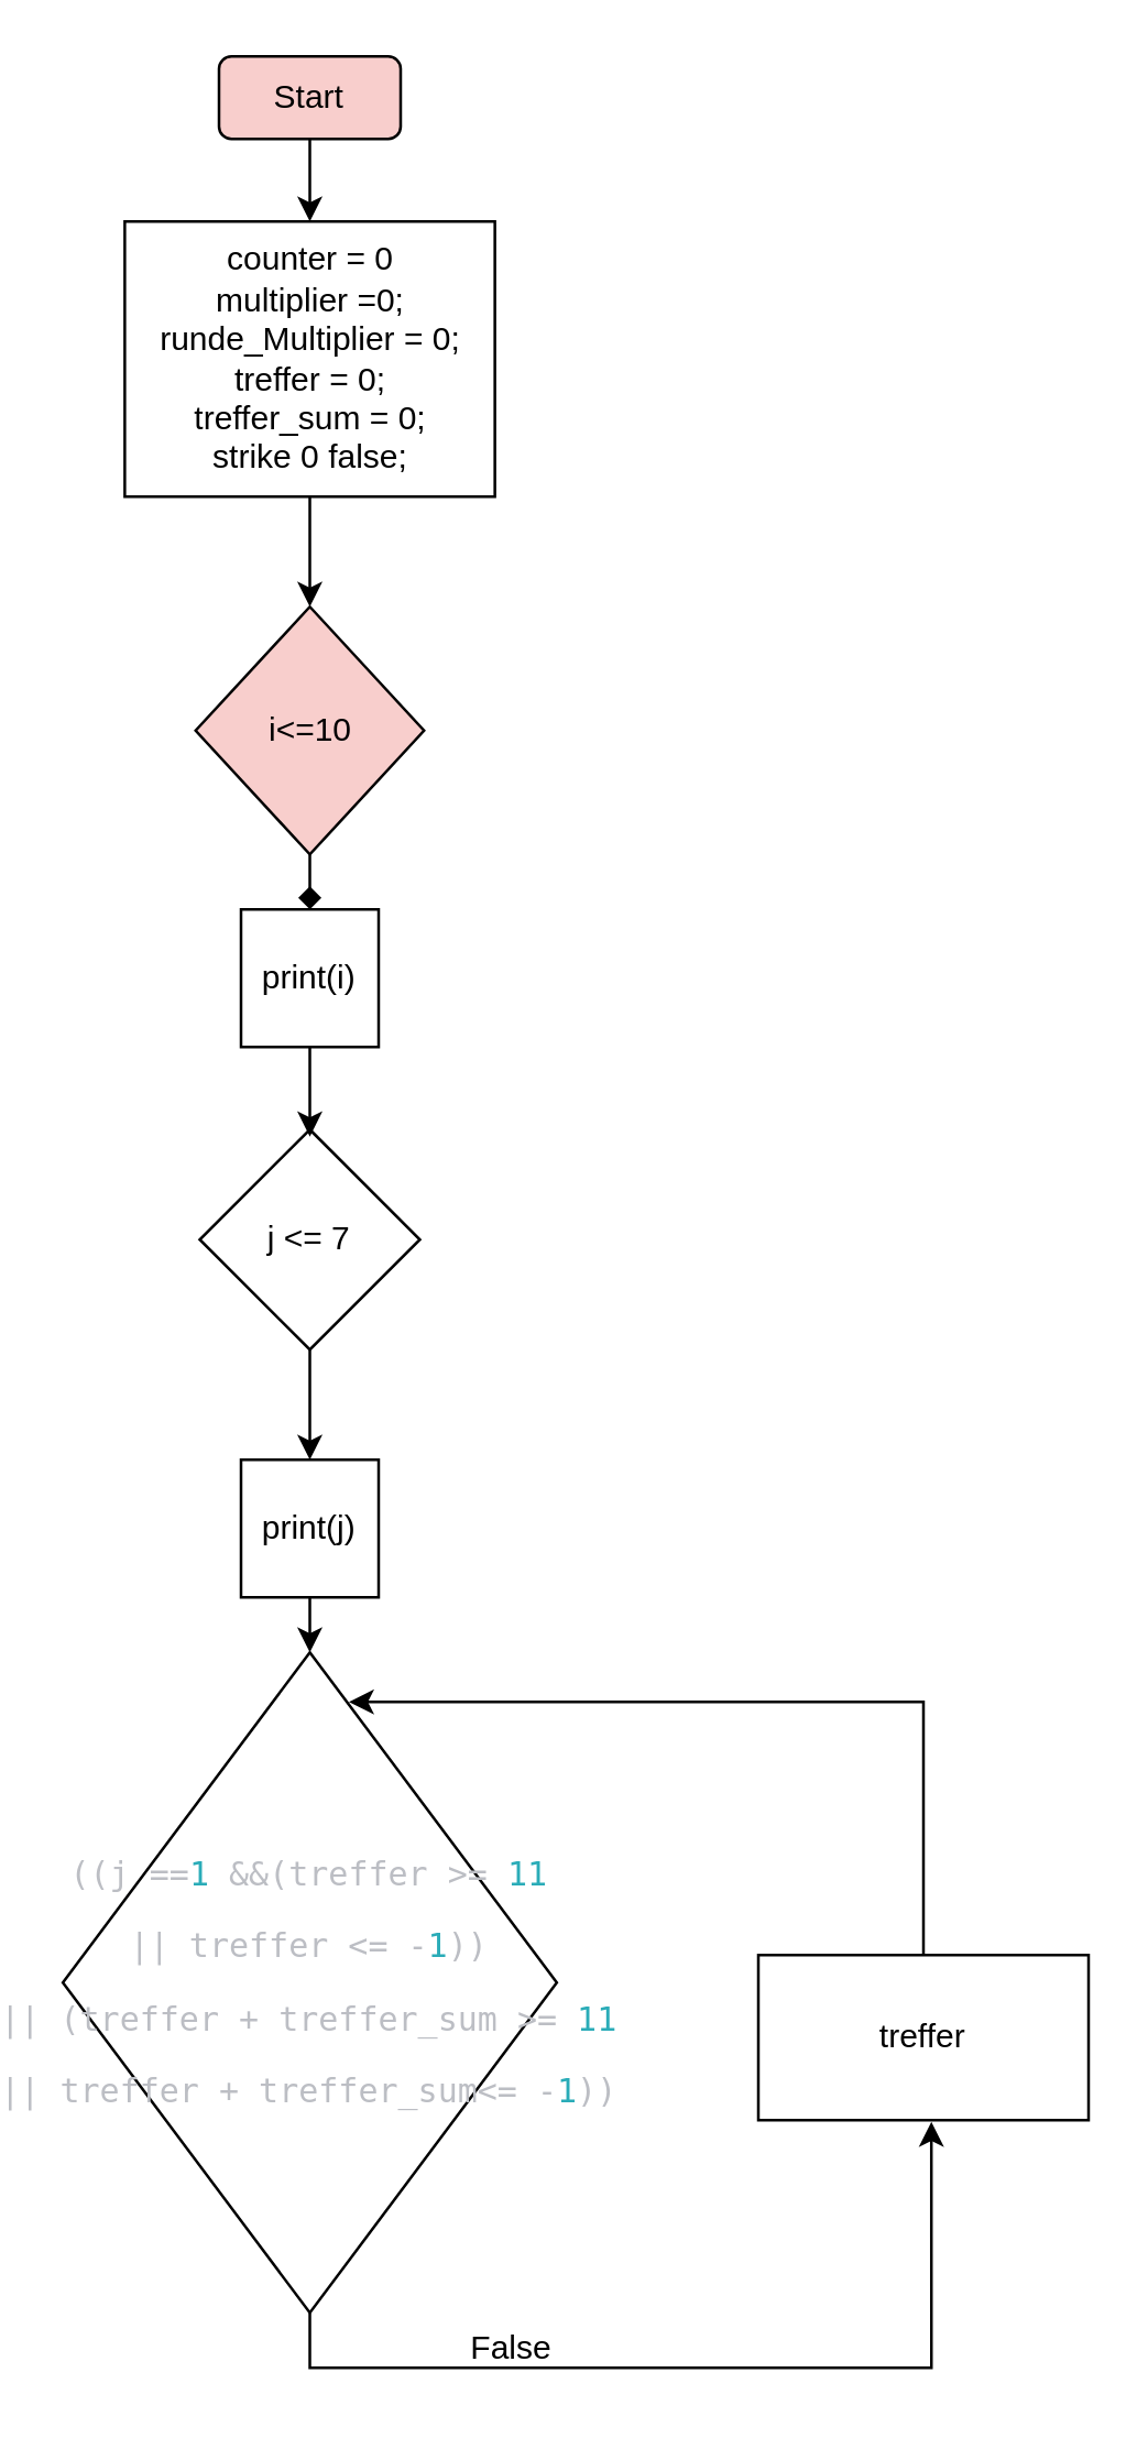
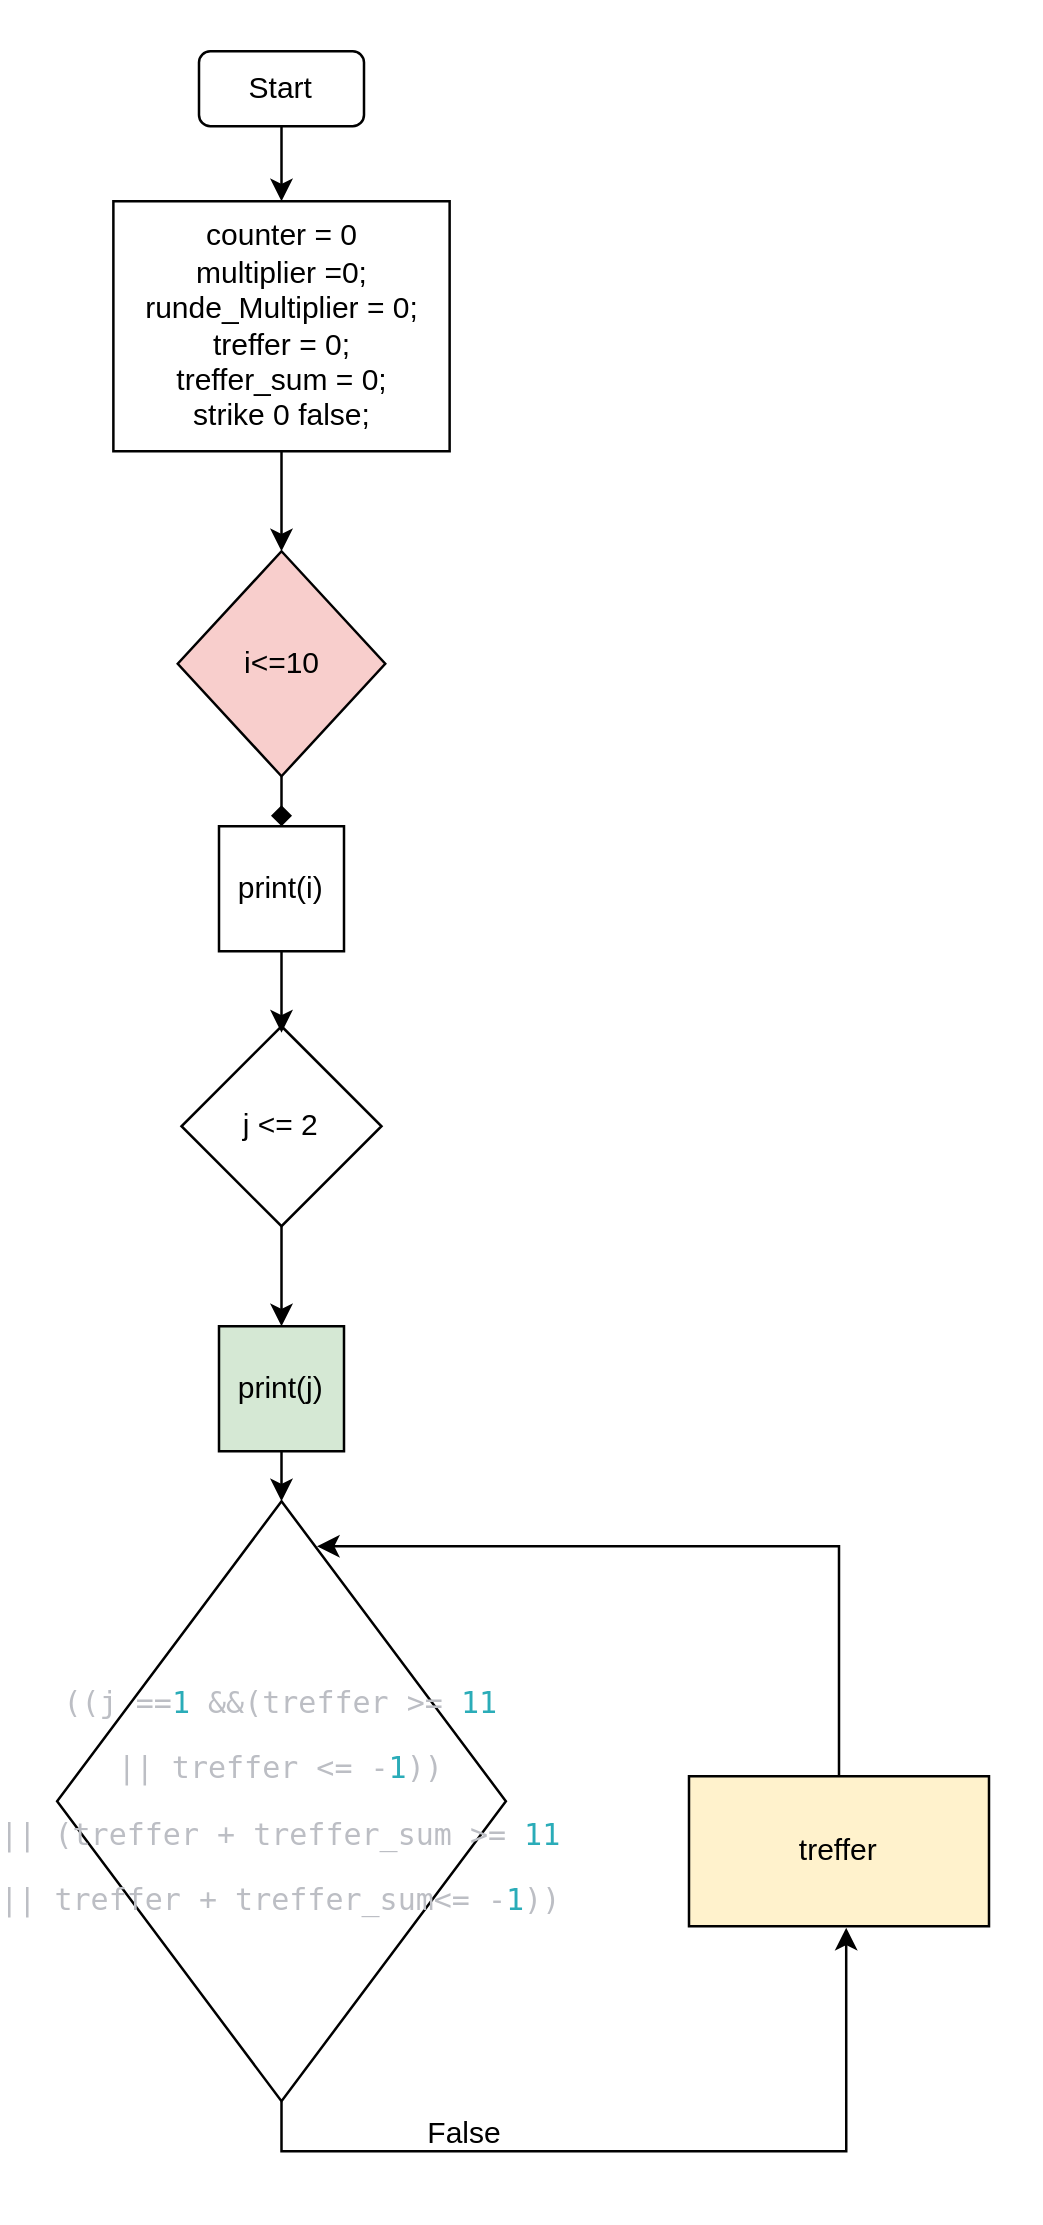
  <mxCell id="0" />
  <mxCell id="1" parent="0" />
- <mxCell id="2" value="Start" style="rounded=1;whiteSpace=wrap;html=1;fillColor=#f8cecc;" vertex="1" parent="1"><mxGeometry x="77" y="20" width="66" height="30" as="geometry" /></mxCell>
+ <mxCell id="2" value="Start" style="rounded=1;whiteSpace=wrap;html=1;" vertex="1" parent="1"><mxGeometry x="77" y="20" width="66" height="30" as="geometry" /></mxCell>
  <mxCell id="3" style="edgeStyle=orthogonalEdgeStyle;rounded=0;orthogonalLoop=1;jettySize=auto;html=1;exitX=0.5;exitY=1;exitDx=0;exitDy=0;entryX=0.5;entryY=0;entryDx=0;entryDy=0;" edge="1" parent="1" source="2" target="5"><mxGeometry relative="1" as="geometry"><mxPoint x="183" y="60" as="targetPoint" /></mxGeometry></mxCell>
  <mxCell id="4" style="edgeStyle=orthogonalEdgeStyle;rounded=0;orthogonalLoop=1;jettySize=auto;html=1;exitX=0.5;exitY=1;exitDx=0;exitDy=0;entryX=0.5;entryY=0;entryDx=0;entryDy=0;" edge="1" parent="1" source="5" target="7"><mxGeometry relative="1" as="geometry" /></mxCell>
  <mxCell id="5" value="counter = 0&lt;div&gt;multiplier =0;&lt;/div&gt;&lt;div&gt;runde_Multiplier = 0;&lt;/div&gt;&lt;div&gt;treffer = 0;&lt;/div&gt;&lt;div&gt;treffer_sum = 0;&lt;/div&gt;&lt;div&gt;strike 0 false;&lt;/div&gt;" style="rounded=0;whiteSpace=wrap;html=1;" vertex="1" parent="1"><mxGeometry x="42.75" y="80" width="134.5" height="100" as="geometry" /></mxCell>
  <mxCell id="6" style="edgeStyle=orthogonalEdgeStyle;rounded=0;orthogonalLoop=1;jettySize=auto;html=1;exitX=0.5;exitY=1;exitDx=0;exitDy=0;entryX=0.5;entryY=0;entryDx=0;entryDy=0;endArrow=diamond;" edge="1" parent="1" source="7" target="12"><mxGeometry relative="1" as="geometry" /></mxCell>
  <mxCell id="7" value="i&amp;lt;=10" style="rhombus;whiteSpace=wrap;html=1;fillColor=#f8cecc;" vertex="1" parent="1"><mxGeometry x="68.5" y="220" width="83" height="90" as="geometry" /></mxCell>
  <mxCell id="8" style="edgeStyle=orthogonalEdgeStyle;rounded=0;orthogonalLoop=1;jettySize=auto;html=1;exitX=0.5;exitY=1;exitDx=0;exitDy=0;entryX=0.5;entryY=0;entryDx=0;entryDy=0;" edge="1" parent="1" source="9" target="11"><mxGeometry relative="1" as="geometry" /></mxCell>
- <mxCell id="9" value="j &amp;lt;= 7" style="rhombus;whiteSpace=wrap;html=1;" vertex="1" parent="1"><mxGeometry x="70" y="410" width="80" height="80" as="geometry" /></mxCell>
+ <mxCell id="9" value="j &amp;lt;= 2" style="rhombus;whiteSpace=wrap;html=1;" vertex="1" parent="1"><mxGeometry x="70" y="410" width="80" height="80" as="geometry" /></mxCell>
  <mxCell id="10" style="edgeStyle=orthogonalEdgeStyle;rounded=0;orthogonalLoop=1;jettySize=auto;html=1;exitX=0.5;exitY=1;exitDx=0;exitDy=0;entryX=0.5;entryY=0;entryDx=0;entryDy=0;" edge="1" parent="1" source="11" target="14"><mxGeometry relative="1" as="geometry" /></mxCell>
- <mxCell id="11" value="&lt;div&gt;print(j)&lt;/div&gt;" style="whiteSpace=wrap;html=1;aspect=fixed;" vertex="1" parent="1"><mxGeometry x="85" y="530" width="50" height="50" as="geometry" /></mxCell>
+ <mxCell id="11" value="&lt;div&gt;print(j)&lt;/div&gt;" style="whiteSpace=wrap;html=1;aspect=fixed;fillColor=#d5e8d4;" vertex="1" parent="1"><mxGeometry x="85" y="530" width="50" height="50" as="geometry" /></mxCell>
  <mxCell id="12" value="print(i)" style="whiteSpace=wrap;html=1;aspect=fixed;" vertex="1" parent="1"><mxGeometry x="85" y="330" width="50" height="50" as="geometry" /></mxCell>
  <mxCell id="13" style="edgeStyle=orthogonalEdgeStyle;rounded=0;orthogonalLoop=1;jettySize=auto;html=1;exitX=0.5;exitY=1;exitDx=0;exitDy=0;entryX=0.524;entryY=1.01;entryDx=0;entryDy=0;entryPerimeter=0;" edge="1" parent="1" source="14" target="16"><mxGeometry relative="1" as="geometry" /></mxCell>
  <mxCell id="14" value="&lt;div style=&quot;color: rgb(188, 190, 196);&quot;&gt;&lt;pre style=&quot;font-family: &amp;quot;JetBrains Mono&amp;quot;, monospace;&quot;&gt;&lt;span&gt;((j ==&lt;span style=&quot;color: rgb(42, 172, 184);&quot;&gt;1 &lt;/span&gt;&amp;amp;&amp;amp;(treffer &amp;gt;= &lt;span style=&quot;color: rgb(42, 172, 184);&quot;&gt;11&lt;/span&gt;&lt;/span&gt;&lt;/pre&gt;&lt;pre style=&quot;font-family: &amp;quot;JetBrains Mono&amp;quot;, monospace;&quot;&gt;&lt;span&gt;|| treffer &amp;lt;= -&lt;span style=&quot;color: rgb(42, 172, 184);&quot;&gt;1&lt;/span&gt;))&lt;/span&gt;&lt;/pre&gt;&lt;pre style=&quot;font-family: &amp;quot;JetBrains Mono&amp;quot;, monospace;&quot;&gt;&lt;span&gt;|| (treffer + treffer_sum &amp;gt;= &lt;span style=&quot;color: rgb(42, 172, 184);&quot;&gt;11&lt;/span&gt;&lt;/span&gt;&lt;/pre&gt;&lt;pre style=&quot;font-family: &amp;quot;JetBrains Mono&amp;quot;, monospace;&quot;&gt;&lt;span&gt;|| treffer + treffer_sum&amp;lt;= -&lt;span style=&quot;color: rgb(42, 172, 184);&quot;&gt;1&lt;/span&gt;))&lt;/span&gt;&lt;/pre&gt;&lt;/div&gt;" style="rhombus;whiteSpace=wrap;html=1;" vertex="1" parent="1"><mxGeometry x="20.25" y="600" width="179.5" height="240" as="geometry" /></mxCell>
  <mxCell id="15" style="edgeStyle=orthogonalEdgeStyle;rounded=0;orthogonalLoop=1;jettySize=auto;html=1;exitX=0.5;exitY=1;exitDx=0;exitDy=0;entryX=0.5;entryY=0.032;entryDx=0;entryDy=0;entryPerimeter=0;" edge="1" parent="1" source="12" target="9"><mxGeometry relative="1" as="geometry" /></mxCell>
- <mxCell id="16" value="treffer" style="rounded=0;whiteSpace=wrap;html=1;" vertex="1" parent="1"><mxGeometry x="273" y="710" width="120" height="60" as="geometry" /></mxCell>
+ <mxCell id="16" value="treffer" style="rounded=0;whiteSpace=wrap;html=1;fillColor=#fff2cc;" vertex="1" parent="1"><mxGeometry x="273" y="710" width="120" height="60" as="geometry" /></mxCell>
  <mxCell id="17" style="edgeStyle=orthogonalEdgeStyle;rounded=0;orthogonalLoop=1;jettySize=auto;html=1;exitX=0.5;exitY=0;exitDx=0;exitDy=0;entryX=0.579;entryY=0.075;entryDx=0;entryDy=0;entryPerimeter=0;" edge="1" parent="1" source="16" target="14"><mxGeometry relative="1" as="geometry" /></mxCell>
  <mxCell id="18" value="False" style="text;html=1;align=center;verticalAlign=middle;resizable=0;points=[];autosize=1;strokeColor=none;fillColor=none;" vertex="1" parent="1"><mxGeometry x="158" y="838" width="50" height="30" as="geometry" /></mxCell>
